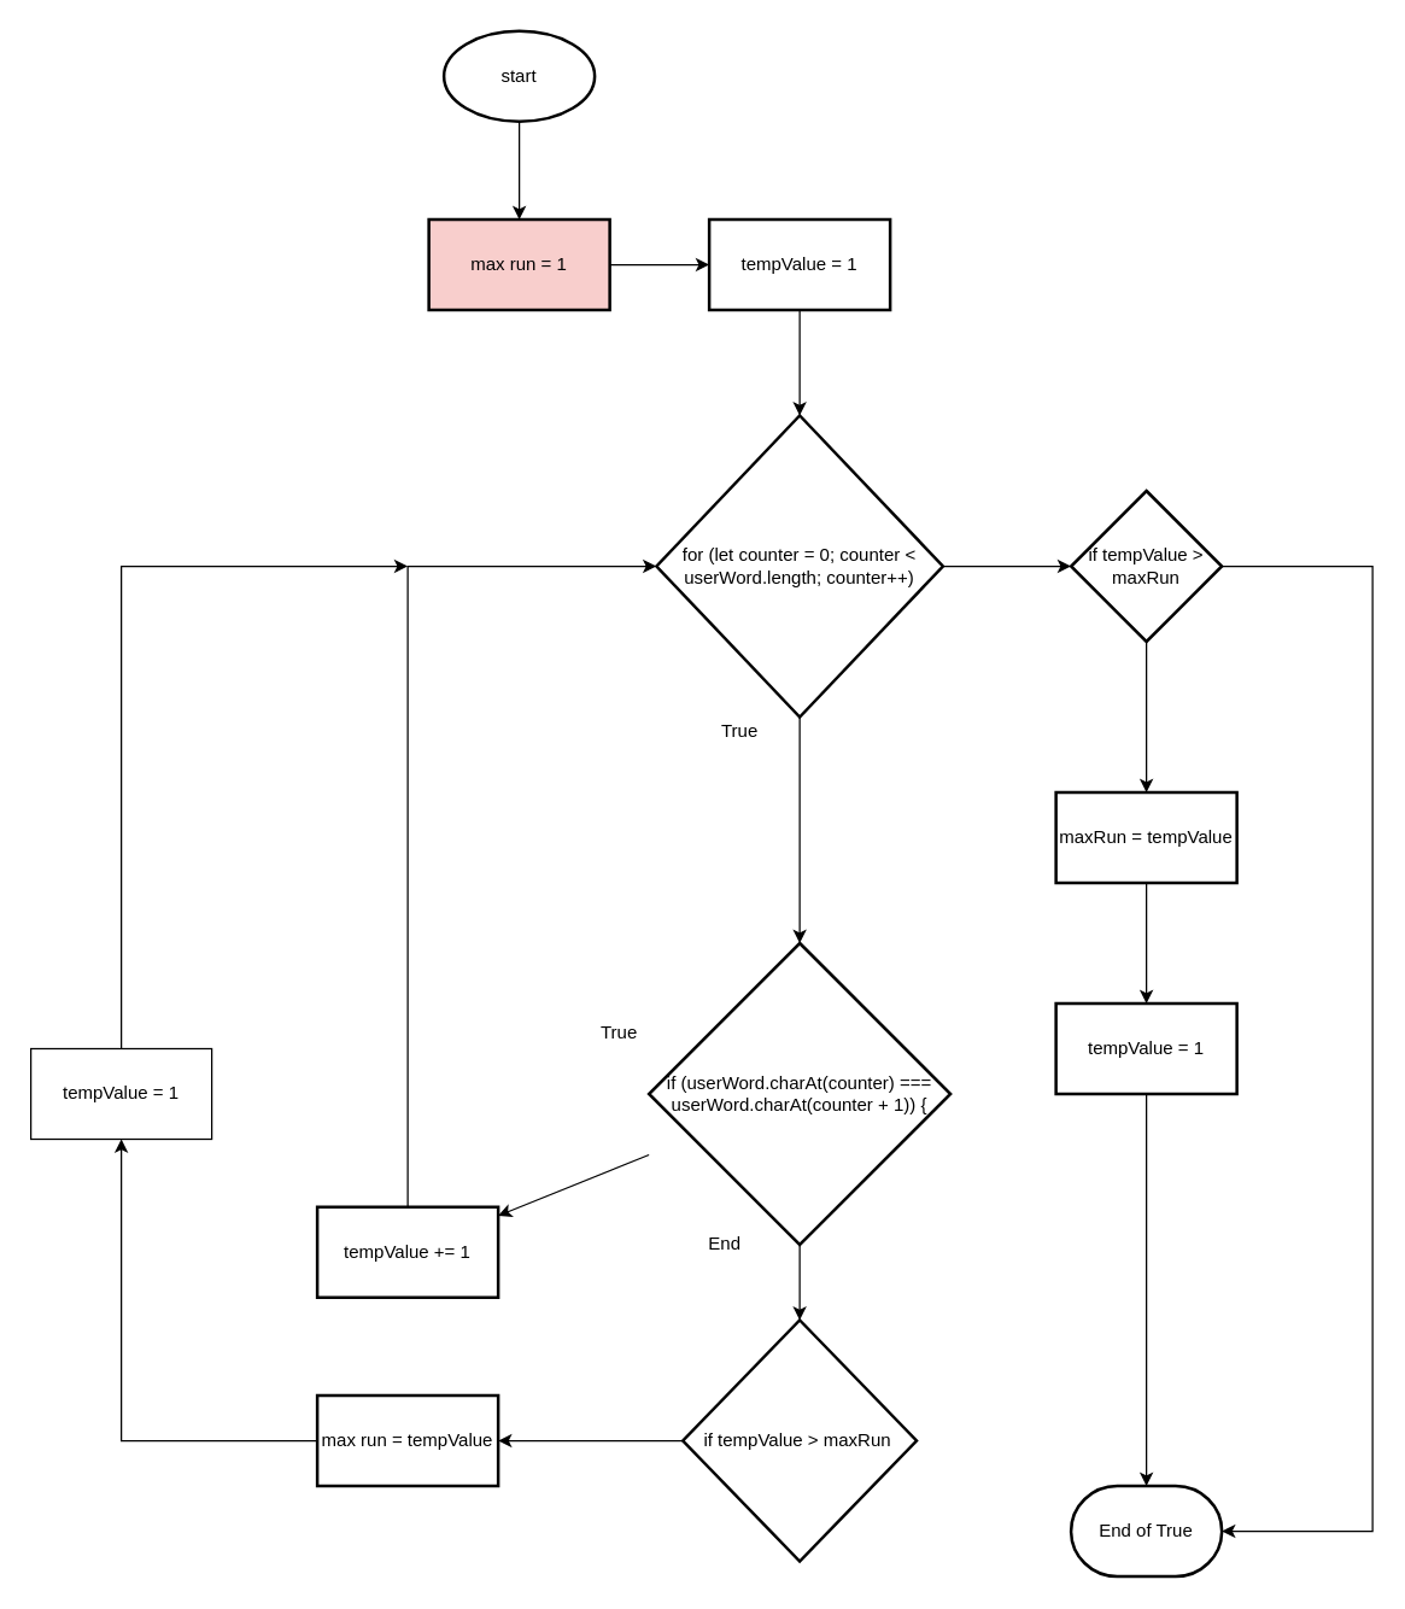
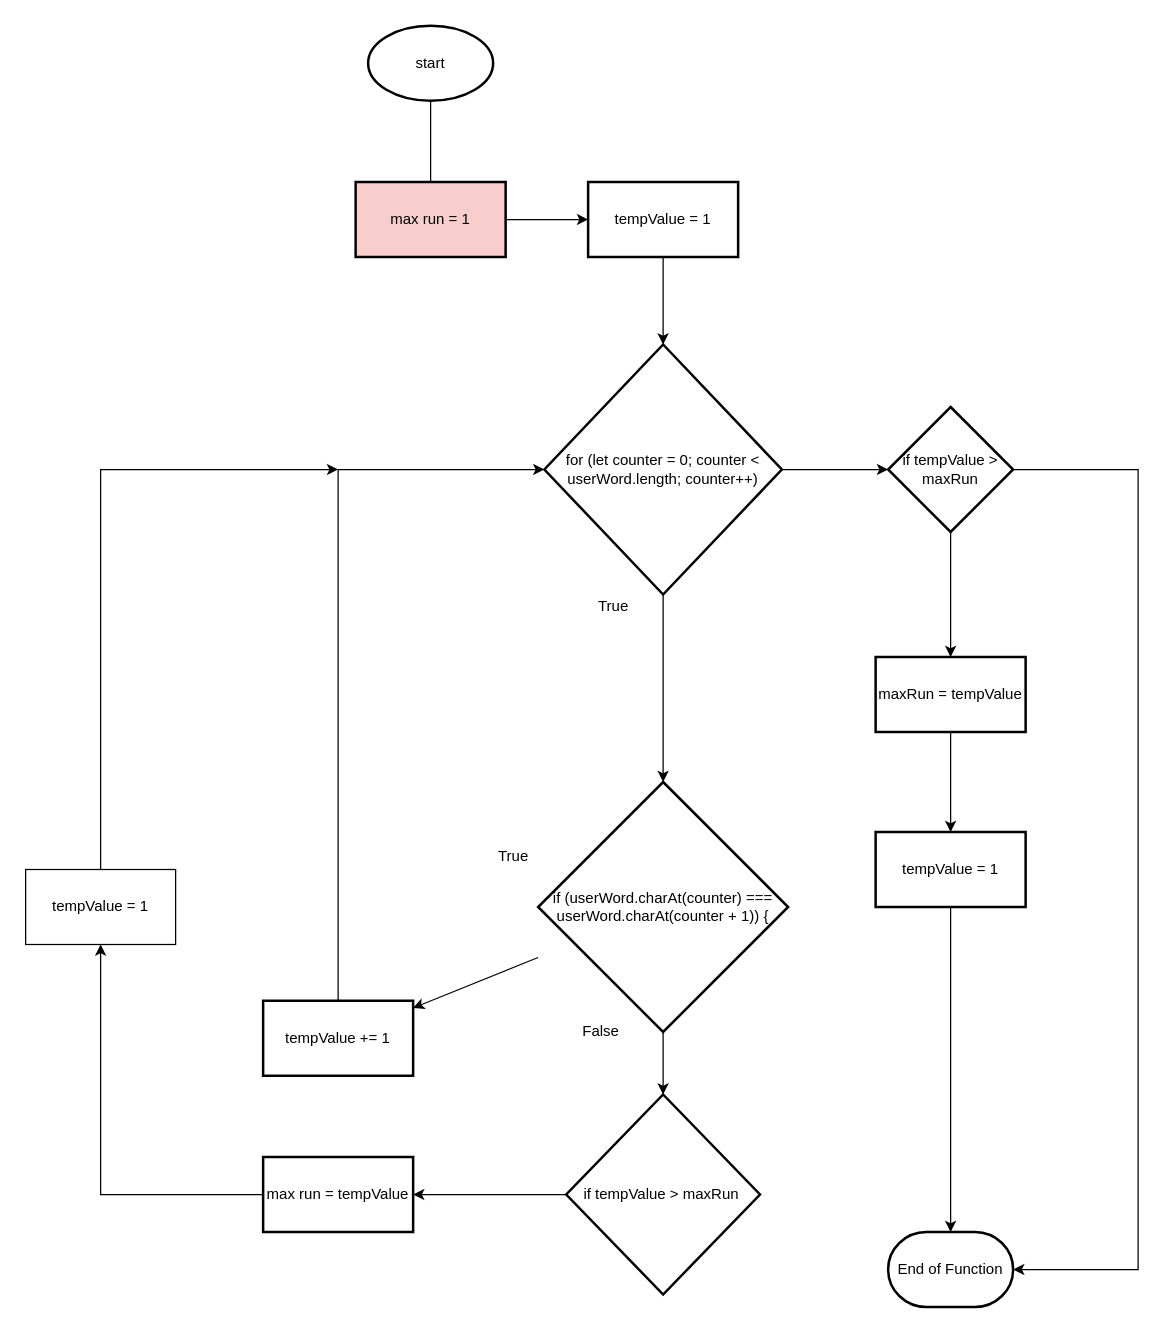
  <mxCell id="0" />
  <mxCell id="1" parent="0" />
- <mxCell id="2" value="" style="edgeStyle=none;html=1;" edge="1" parent="1" source="3" target="6"><mxGeometry relative="1" as="geometry" /></mxCell>
+ <mxCell id="2" value="" style="edgeStyle=none;html=1;endArrow=none;" edge="1" parent="1" source="3" target="6"><mxGeometry relative="1" as="geometry" /></mxCell>
  <mxCell id="3" value="start" style="strokeWidth=2;html=1;shape=mxgraph.flowchart.start_1;whiteSpace=wrap;" parent="1" vertex="1"><mxGeometry x="294" y="20" width="100" height="60" as="geometry" /></mxCell>
- <mxCell id="4" value="End of True" style="strokeWidth=2;html=1;shape=mxgraph.flowchart.terminator;whiteSpace=wrap;" parent="1" vertex="1"><mxGeometry x="710" y="985" width="100" height="60" as="geometry" /></mxCell>
+ <mxCell id="4" value="End of Function" style="strokeWidth=2;html=1;shape=mxgraph.flowchart.terminator;whiteSpace=wrap;" parent="1" vertex="1"><mxGeometry x="710" y="985" width="100" height="60" as="geometry" /></mxCell>
  <mxCell id="5" value="" style="edgeStyle=none;html=1;" edge="1" parent="1" source="6" target="8"><mxGeometry relative="1" as="geometry" /></mxCell>
  <mxCell id="6" value="max run = 1" style="whiteSpace=wrap;html=1;strokeWidth=2;fillColor=#f8cecc;" vertex="1" parent="1"><mxGeometry x="284" y="145" width="120" height="60" as="geometry" /></mxCell>
  <mxCell id="7" value="" style="edgeStyle=none;html=1;" edge="1" parent="1" source="8" target="11"><mxGeometry relative="1" as="geometry" /></mxCell>
  <mxCell id="8" value="tempValue = 1" style="whiteSpace=wrap;html=1;strokeWidth=2;" vertex="1" parent="1"><mxGeometry x="470" y="145" width="120" height="60" as="geometry" /></mxCell>
  <mxCell id="9" value="" style="edgeStyle=none;html=1;" edge="1" parent="1" source="11"><mxGeometry relative="1" as="geometry"><mxPoint x="530" y="625" as="targetPoint" /></mxGeometry></mxCell>
  <mxCell id="10" value="" style="edgeStyle=none;rounded=0;html=1;" edge="1" parent="1" source="11" target="28"><mxGeometry relative="1" as="geometry"><mxPoint x="740" y="375" as="targetPoint" /></mxGeometry></mxCell>
  <mxCell id="11" value="for&amp;nbsp;(let counter = 0; counter &amp;lt; userWord.length; counter++)" style="rhombus;whiteSpace=wrap;html=1;strokeWidth=2;" vertex="1" parent="1"><mxGeometry x="435" y="275" width="190" height="200" as="geometry" /></mxCell>
  <mxCell id="12" value="" style="edgeStyle=none;html=1;" edge="1" parent="1" source="14" target="16"><mxGeometry relative="1" as="geometry" /></mxCell>
  <mxCell id="13" value="" style="edgeStyle=none;rounded=0;html=1;" edge="1" parent="1" source="14" target="18"><mxGeometry relative="1" as="geometry" /></mxCell>
  <mxCell id="14" value="if (userWord.charAt(counter) === userWord.charAt(counter + 1)) {" style="strokeWidth=2;html=1;shape=mxgraph.flowchart.decision;whiteSpace=wrap;" vertex="1" parent="1"><mxGeometry x="430" y="625" width="200" height="200" as="geometry" /></mxCell>
  <mxCell id="15" style="edgeStyle=none;html=1;entryX=0;entryY=0.5;entryDx=0;entryDy=0;rounded=0;" edge="1" parent="1" source="16" target="11"><mxGeometry relative="1" as="geometry"><Array as="points"><mxPoint x="270" y="375" /></Array></mxGeometry></mxCell>
  <mxCell id="16" value="tempValue += 1" style="whiteSpace=wrap;html=1;strokeWidth=2;" vertex="1" parent="1"><mxGeometry x="210" y="800" width="120" height="60" as="geometry" /></mxCell>
  <mxCell id="17" value="" style="edgeStyle=none;rounded=0;html=1;" edge="1" parent="1" source="18" target="23"><mxGeometry relative="1" as="geometry" /></mxCell>
  <mxCell id="18" value="if tempValue &amp;gt; maxRun&amp;nbsp;" style="strokeWidth=2;html=1;shape=mxgraph.flowchart.decision;whiteSpace=wrap;" vertex="1" parent="1"><mxGeometry x="452.5" y="875" width="155" height="160" as="geometry" /></mxCell>
  <mxCell id="19" value="True" style="text;html=1;align=center;verticalAlign=middle;resizable=0;points=[];autosize=1;strokeColor=none;fillColor=none;" vertex="1" parent="1"><mxGeometry x="390" y="675" width="40" height="20" as="geometry" /></mxCell>
- <mxCell id="20" value="End" style="text;html=1;align=center;verticalAlign=middle;resizable=0;points=[];autosize=1;strokeColor=none;fillColor=none;" vertex="1" parent="1"><mxGeometry x="460" y="815" width="40" height="20" as="geometry" /></mxCell>
+ <mxCell id="20" value="False" style="text;html=1;align=center;verticalAlign=middle;resizable=0;points=[];autosize=1;strokeColor=none;fillColor=none;" vertex="1" parent="1"><mxGeometry x="460" y="815" width="40" height="20" as="geometry" /></mxCell>
  <mxCell id="21" value="True" style="text;html=1;align=center;verticalAlign=middle;resizable=0;points=[];autosize=1;strokeColor=none;fillColor=none;" vertex="1" parent="1"><mxGeometry x="470" y="475" width="40" height="20" as="geometry" /></mxCell>
  <mxCell id="22" style="edgeStyle=none;rounded=0;html=1;entryX=0.5;entryY=1;entryDx=0;entryDy=0;" edge="1" parent="1" source="23" target="25"><mxGeometry relative="1" as="geometry"><mxPoint x="90" y="805" as="targetPoint" /><Array as="points"><mxPoint x="80" y="955" /></Array></mxGeometry></mxCell>
  <mxCell id="23" value="max run = tempValue" style="whiteSpace=wrap;html=1;strokeWidth=2;" vertex="1" parent="1"><mxGeometry x="210" y="925" width="120" height="60" as="geometry" /></mxCell>
  <mxCell id="24" style="edgeStyle=none;rounded=0;html=1;" edge="1" parent="1" source="25"><mxGeometry relative="1" as="geometry"><mxPoint x="270" y="375" as="targetPoint" /><Array as="points"><mxPoint x="80" y="375" /></Array></mxGeometry></mxCell>
  <mxCell id="25" value="tempValue = 1" style="rounded=0;whiteSpace=wrap;html=1;" vertex="1" parent="1"><mxGeometry x="20" y="695" width="120" height="60" as="geometry" /></mxCell>
  <mxCell id="26" value="" style="edgeStyle=none;rounded=0;html=1;" edge="1" parent="1" source="28" target="30"><mxGeometry relative="1" as="geometry" /></mxCell>
  <mxCell id="27" style="edgeStyle=none;rounded=0;html=1;entryX=1;entryY=0.5;entryDx=0;entryDy=0;entryPerimeter=0;" edge="1" parent="1" source="28" target="4"><mxGeometry relative="1" as="geometry"><mxPoint x="900" y="379" as="targetPoint" /><Array as="points"><mxPoint x="910" y="375" /><mxPoint x="910" y="1015" /></Array></mxGeometry></mxCell>
  <mxCell id="28" value="if tempValue &amp;gt; maxRun" style="strokeWidth=2;html=1;shape=mxgraph.flowchart.decision;whiteSpace=wrap;" vertex="1" parent="1"><mxGeometry x="710" y="325" width="100" height="100" as="geometry" /></mxCell>
  <mxCell id="29" value="" style="edgeStyle=none;rounded=0;html=1;" edge="1" parent="1" source="30" target="32"><mxGeometry relative="1" as="geometry" /></mxCell>
  <mxCell id="30" value="maxRun = tempValue" style="whiteSpace=wrap;html=1;strokeWidth=2;" vertex="1" parent="1"><mxGeometry x="700" y="525" width="120" height="60" as="geometry" /></mxCell>
  <mxCell id="31" style="edgeStyle=none;rounded=0;html=1;entryX=0.5;entryY=0;entryDx=0;entryDy=0;entryPerimeter=0;" edge="1" parent="1" source="32" target="4"><mxGeometry relative="1" as="geometry" /></mxCell>
  <mxCell id="32" value="tempValue = 1" style="whiteSpace=wrap;html=1;strokeWidth=2;" vertex="1" parent="1"><mxGeometry x="700" y="665" width="120" height="60" as="geometry" /></mxCell>
